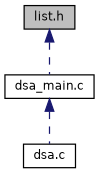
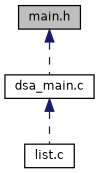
  digraph {
    fontname="DejaVu Sans"
    node [color=black fillcolor=white fontname="DejaVu Sans" fontsize=10 shape=record style=filled]
    edge [color=midnightblue dir=back fontname="DejaVu Sans" fontsize=10 labelfontname=Helvetica labelfontsize=10 style=dashed]
-   n1 [fillcolor=grey75 fontcolor=black height=0.2 label="list.h" width=0.4]
+   n1 [fillcolor=grey75 fontcolor=black height=0.2 label="main.h" width=0.4]
    n2 [height=0.2 label="dsa_main.c" width=0.4]
-   n3 [height=0.2 label="dsa.c" width=0.4]
+   n3 [height=0.2 label="list.c" width=0.4]
    n1 -> n2
    n2 -> n3
  }
